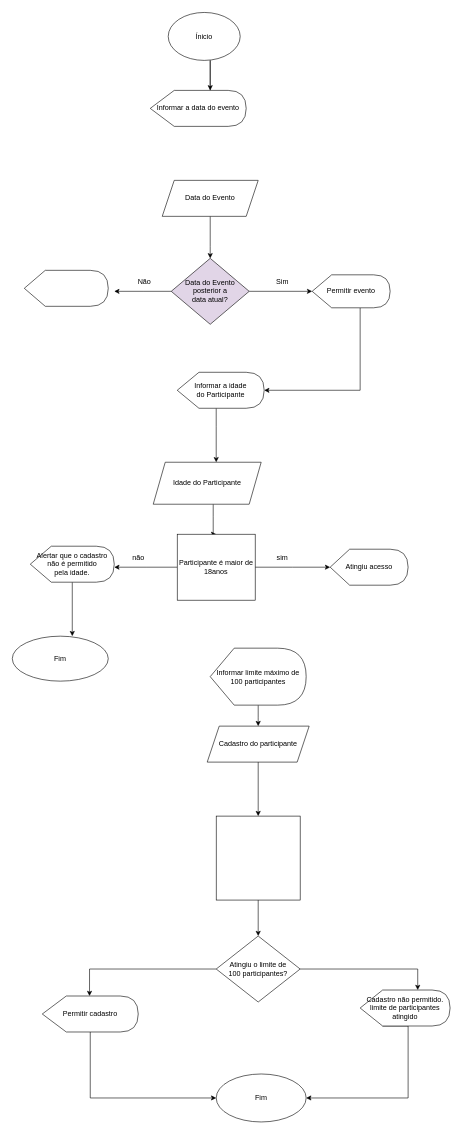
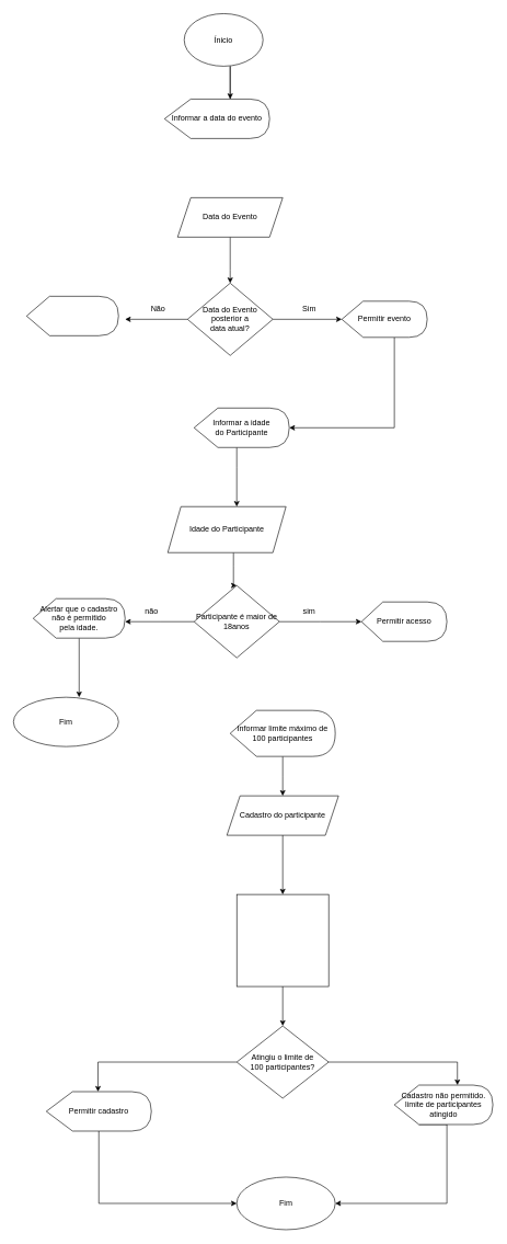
  <mxCell id="0" />
  <mxCell id="1" parent="0" />
  <mxCell id="2" value="" style="edgeStyle=orthogonalEdgeStyle;rounded=0;orthogonalLoop=1;jettySize=auto;html=1;" edge="1" parent="1" source="3"><mxGeometry relative="1" as="geometry"><mxPoint x="350" y="150" as="targetPoint" /><Array as="points"><mxPoint x="350" y="100" /><mxPoint x="350" y="100" /></Array></mxGeometry></mxCell>
  <mxCell id="3" value="Informar a data do evento" style="shape=display;whiteSpace=wrap;html=1;" vertex="1" parent="1"><mxGeometry x="250" y="150" width="160" height="60" as="geometry" /></mxCell>
  <mxCell id="4" value="" style="edgeStyle=orthogonalEdgeStyle;rounded=0;orthogonalLoop=1;jettySize=auto;html=1;" edge="1" parent="1" source="5" target="10"><mxGeometry relative="1" as="geometry"><Array as="points"><mxPoint x="350" y="410" /><mxPoint x="350" y="410" /></Array></mxGeometry></mxCell>
  <mxCell id="5" value="Data do Evento" style="shape=parallelogram;perimeter=parallelogramPerimeter;whiteSpace=wrap;html=1;fixedSize=1;" vertex="1" parent="1"><mxGeometry x="270" y="300" width="160" height="60" as="geometry" /></mxCell>
  <mxCell id="6" value="Fim" style="ellipse;whiteSpace=wrap;html=1;" vertex="1" parent="1"><mxGeometry x="20" y="1060" width="160" height="75" as="geometry" /></mxCell>
  <mxCell id="7" value="Ínicio" style="ellipse;whiteSpace=wrap;html=1;" vertex="1" parent="1"><mxGeometry x="280" y="20" width="120" height="80" as="geometry" /></mxCell>
  <mxCell id="8" style="edgeStyle=orthogonalEdgeStyle;rounded=0;orthogonalLoop=1;jettySize=auto;html=1;exitX=1;exitY=0.5;exitDx=0;exitDy=0;entryX=0;entryY=0.5;entryDx=0;entryDy=0;entryPerimeter=0;" edge="1" parent="1" source="10" target="13"><mxGeometry relative="1" as="geometry"><mxPoint x="510" y="485" as="targetPoint" /></mxGeometry></mxCell>
  <mxCell id="9" style="edgeStyle=orthogonalEdgeStyle;rounded=0;orthogonalLoop=1;jettySize=auto;html=1;" edge="1" parent="1" source="10"><mxGeometry relative="1" as="geometry"><mxPoint x="190" y="485" as="targetPoint" /></mxGeometry></mxCell>
- <mxCell id="10" value="&lt;div&gt;Data do Evento&lt;/div&gt;&lt;div&gt;posterior a &lt;br&gt;&lt;/div&gt;&lt;div&gt;data atual?&lt;br&gt;&lt;/div&gt;" style="rhombus;whiteSpace=wrap;html=1;fillColor=#e1d5e7;" vertex="1" parent="1"><mxGeometry x="285" y="430" width="130" height="110" as="geometry" /></mxCell>
+ <mxCell id="10" value="&lt;div&gt;Data do Evento&lt;/div&gt;&lt;div&gt;posterior a &lt;br&gt;&lt;/div&gt;&lt;div&gt;data atual?&lt;br&gt;&lt;/div&gt;" style="rhombus;whiteSpace=wrap;html=1;" vertex="1" parent="1"><mxGeometry x="285" y="430" width="130" height="110" as="geometry" /></mxCell>
  <mxCell id="11" value="" style="shape=display;whiteSpace=wrap;html=1;" vertex="1" parent="1"><mxGeometry x="40" y="450" width="140" height="60" as="geometry" /></mxCell>
  <mxCell id="12" style="edgeStyle=orthogonalEdgeStyle;rounded=0;orthogonalLoop=1;jettySize=auto;html=1;entryX=1;entryY=0.5;entryDx=0;entryDy=0;entryPerimeter=0;" edge="1" parent="1" source="13" target="15"><mxGeometry relative="1" as="geometry"><Array as="points"><mxPoint x="600" y="650" /></Array></mxGeometry></mxCell>
  <mxCell id="13" value="Permitir evento" style="shape=display;whiteSpace=wrap;html=1;" vertex="1" parent="1"><mxGeometry x="520" y="457.5" width="130" height="55" as="geometry" /></mxCell>
  <mxCell id="14" value="" style="edgeStyle=orthogonalEdgeStyle;rounded=0;orthogonalLoop=1;jettySize=auto;html=1;" edge="1" parent="1" source="15" target="17"><mxGeometry relative="1" as="geometry"><Array as="points"><mxPoint x="360" y="710" /><mxPoint x="360" y="710" /></Array></mxGeometry></mxCell>
  <mxCell id="15" value="&lt;div&gt;Informar a idade&lt;/div&gt;&lt;div&gt;do Participante&lt;br&gt;&lt;/div&gt;" style="shape=display;whiteSpace=wrap;html=1;" vertex="1" parent="1"><mxGeometry x="295" y="620" width="145" height="60" as="geometry" /></mxCell>
  <mxCell id="16" style="edgeStyle=orthogonalEdgeStyle;rounded=0;orthogonalLoop=1;jettySize=auto;html=1;entryX=0.5;entryY=0;entryDx=0;entryDy=0;" edge="1" parent="1" source="17" target="20"><mxGeometry relative="1" as="geometry"><Array as="points"><mxPoint x="355" y="860" /><mxPoint x="355" y="860" /></Array></mxGeometry></mxCell>
  <mxCell id="17" value="Idade do Participante" style="shape=parallelogram;perimeter=parallelogramPerimeter;whiteSpace=wrap;html=1;fixedSize=1;" vertex="1" parent="1"><mxGeometry x="255" y="770" width="180" height="70" as="geometry" /></mxCell>
  <mxCell id="18" style="edgeStyle=orthogonalEdgeStyle;rounded=0;orthogonalLoop=1;jettySize=auto;html=1;" edge="1" parent="1" source="20"><mxGeometry relative="1" as="geometry"><mxPoint x="550" y="945" as="targetPoint" /></mxGeometry></mxCell>
  <mxCell id="19" style="edgeStyle=orthogonalEdgeStyle;rounded=0;orthogonalLoop=1;jettySize=auto;html=1;" edge="1" parent="1" source="20"><mxGeometry relative="1" as="geometry"><mxPoint x="190" y="945" as="targetPoint" /></mxGeometry></mxCell>
- <mxCell id="20" value="&lt;div&gt;Participante é maior de&lt;/div&gt;&lt;div&gt;18anos&lt;br&gt;&lt;/div&gt;" style="whiteSpace=wrap;html=1;rounded=0;" vertex="1" parent="1"><mxGeometry x="295" y="890" width="130" height="110" as="geometry" /></mxCell>
+ <mxCell id="20" value="&lt;div&gt;Participante é maior de&lt;/div&gt;&lt;div&gt;18anos&lt;br&gt;&lt;/div&gt;" style="rhombus;whiteSpace=wrap;html=1;" vertex="1" parent="1"><mxGeometry x="295" y="890" width="130" height="110" as="geometry" /></mxCell>
  <mxCell id="21" style="edgeStyle=orthogonalEdgeStyle;rounded=0;orthogonalLoop=1;jettySize=auto;html=1;entryX=0.625;entryY=0;entryDx=0;entryDy=0;entryPerimeter=0;" edge="1" parent="1" source="22" target="6"><mxGeometry relative="1" as="geometry" /></mxCell>
  <mxCell id="22" value="&lt;div&gt;Alertar que o cadastro&lt;/div&gt;&lt;div&gt;não é permitido&lt;/div&gt;&lt;div&gt;pela idade.&lt;br&gt;&lt;/div&gt;" style="shape=display;whiteSpace=wrap;html=1;" vertex="1" parent="1"><mxGeometry x="50" y="910" width="140" height="60" as="geometry" /></mxCell>
- <mxCell id="23" value="Atingiu acesso" style="shape=display;whiteSpace=wrap;html=1;" vertex="1" parent="1"><mxGeometry x="550" y="915" width="130" height="60" as="geometry" /></mxCell>
+ <mxCell id="23" value="Permitir acesso" style="shape=display;whiteSpace=wrap;html=1;" vertex="1" parent="1"><mxGeometry x="550" y="915" width="130" height="60" as="geometry" /></mxCell>
  <mxCell id="24" style="edgeStyle=orthogonalEdgeStyle;rounded=0;orthogonalLoop=1;jettySize=auto;html=1;" edge="1" parent="1" source="25"><mxGeometry relative="1" as="geometry"><mxPoint x="430" y="1210" as="targetPoint" /></mxGeometry></mxCell>
- <mxCell id="25" value="&lt;div&gt;Informar limite máximo de &lt;br&gt;&lt;/div&gt;&lt;div&gt;100 participantes&lt;br&gt;&lt;/div&gt;" style="shape=display;whiteSpace=wrap;html=1;" vertex="1" parent="1"><mxGeometry x="350" y="1080" width="160" height="95" as="geometry" /></mxCell>
+ <mxCell id="25" value="&lt;div&gt;Informar limite máximo de &lt;br&gt;&lt;/div&gt;&lt;div&gt;100 participantes&lt;br&gt;&lt;/div&gt;" style="shape=display;whiteSpace=wrap;html=1;" vertex="1" parent="1"><mxGeometry x="350" y="1080" width="160" height="70" as="geometry" /></mxCell>
  <mxCell id="26" value="Sim" style="text;html=1;align=center;verticalAlign=middle;resizable=0;points=[];autosize=1;strokeColor=none;fillColor=none;" vertex="1" parent="1"><mxGeometry x="450" y="460" width="40" height="20" as="geometry" /></mxCell>
  <mxCell id="27" value="Não" style="text;html=1;align=center;verticalAlign=middle;resizable=0;points=[];autosize=1;strokeColor=none;fillColor=none;" vertex="1" parent="1"><mxGeometry x="220" y="460" width="40" height="20" as="geometry" /></mxCell>
  <mxCell id="28" value="sim" style="text;html=1;align=center;verticalAlign=middle;resizable=0;points=[];autosize=1;strokeColor=none;fillColor=none;" vertex="1" parent="1"><mxGeometry x="450" y="920" width="40" height="20" as="geometry" /></mxCell>
  <mxCell id="29" value="não" style="text;html=1;align=center;verticalAlign=middle;resizable=0;points=[];autosize=1;strokeColor=none;fillColor=none;" vertex="1" parent="1"><mxGeometry x="210" y="920" width="40" height="20" as="geometry" /></mxCell>
  <mxCell id="30" style="edgeStyle=orthogonalEdgeStyle;rounded=0;orthogonalLoop=1;jettySize=auto;html=1;entryX=0.5;entryY=0;entryDx=0;entryDy=0;" edge="1" parent="1" source="31" target="33"><mxGeometry relative="1" as="geometry" /></mxCell>
  <mxCell id="31" value="Cadastro do participante" style="shape=parallelogram;perimeter=parallelogramPerimeter;whiteSpace=wrap;html=1;fixedSize=1;" vertex="1" parent="1"><mxGeometry x="345" y="1210" width="170" height="60" as="geometry" /></mxCell>
  <mxCell id="32" style="edgeStyle=orthogonalEdgeStyle;rounded=0;orthogonalLoop=1;jettySize=auto;html=1;entryX=0.5;entryY=0;entryDx=0;entryDy=0;" edge="1" parent="1" source="33" target="36"><mxGeometry relative="1" as="geometry" /></mxCell>
  <mxCell id="33" value="" style="whiteSpace=wrap;html=1;aspect=fixed;" vertex="1" parent="1"><mxGeometry x="360" y="1360" width="140" height="140" as="geometry" /></mxCell>
  <mxCell id="34" style="edgeStyle=orthogonalEdgeStyle;rounded=0;orthogonalLoop=1;jettySize=auto;html=1;entryX=0.64;entryY=0;entryDx=0;entryDy=0;entryPerimeter=0;" edge="1" parent="1" source="36" target="40"><mxGeometry relative="1" as="geometry" /></mxCell>
  <mxCell id="35" style="edgeStyle=orthogonalEdgeStyle;rounded=0;orthogonalLoop=1;jettySize=auto;html=1;exitX=0;exitY=0.5;exitDx=0;exitDy=0;entryX=0;entryY=0;entryDx=78.75;entryDy=0;entryPerimeter=0;" edge="1" parent="1" source="36" target="38"><mxGeometry relative="1" as="geometry" /></mxCell>
  <mxCell id="36" value="&lt;div&gt;Atingiu o limite de&lt;/div&gt;&lt;div&gt;100 participantes?&lt;br&gt;&lt;/div&gt;" style="rhombus;whiteSpace=wrap;html=1;" vertex="1" parent="1"><mxGeometry x="360" y="1560" width="140" height="110" as="geometry" /></mxCell>
  <mxCell id="37" style="edgeStyle=orthogonalEdgeStyle;rounded=0;orthogonalLoop=1;jettySize=auto;html=1;entryX=0;entryY=0.5;entryDx=0;entryDy=0;" edge="1" parent="1" source="38" target="41"><mxGeometry relative="1" as="geometry"><Array as="points"><mxPoint x="150" y="1830" /></Array></mxGeometry></mxCell>
  <mxCell id="38" value="Permitir cadastro" style="shape=display;whiteSpace=wrap;html=1;" vertex="1" parent="1"><mxGeometry x="70" y="1660" width="160" height="60" as="geometry" /></mxCell>
  <mxCell id="39" style="edgeStyle=orthogonalEdgeStyle;rounded=0;orthogonalLoop=1;jettySize=auto;html=1;exitX=0;exitY=0;exitDx=37.5;exitDy=60;exitPerimeter=0;entryX=1;entryY=0.5;entryDx=0;entryDy=0;" edge="1" parent="1" source="40" target="41"><mxGeometry relative="1" as="geometry"><Array as="points"><mxPoint x="680" y="1710" /><mxPoint x="680" y="1830" /></Array></mxGeometry></mxCell>
  <mxCell id="40" value="&lt;div&gt;Cadastro não permitido.&lt;/div&gt;&lt;div&gt;limite de participantes atingido&lt;br&gt;&lt;/div&gt;" style="shape=display;whiteSpace=wrap;html=1;" vertex="1" parent="1"><mxGeometry x="600" y="1650" width="150" height="60" as="geometry" /></mxCell>
  <mxCell id="41" value="Fim" style="ellipse;whiteSpace=wrap;html=1;" vertex="1" parent="1"><mxGeometry x="360" y="1790" width="150" height="80" as="geometry" /></mxCell>
